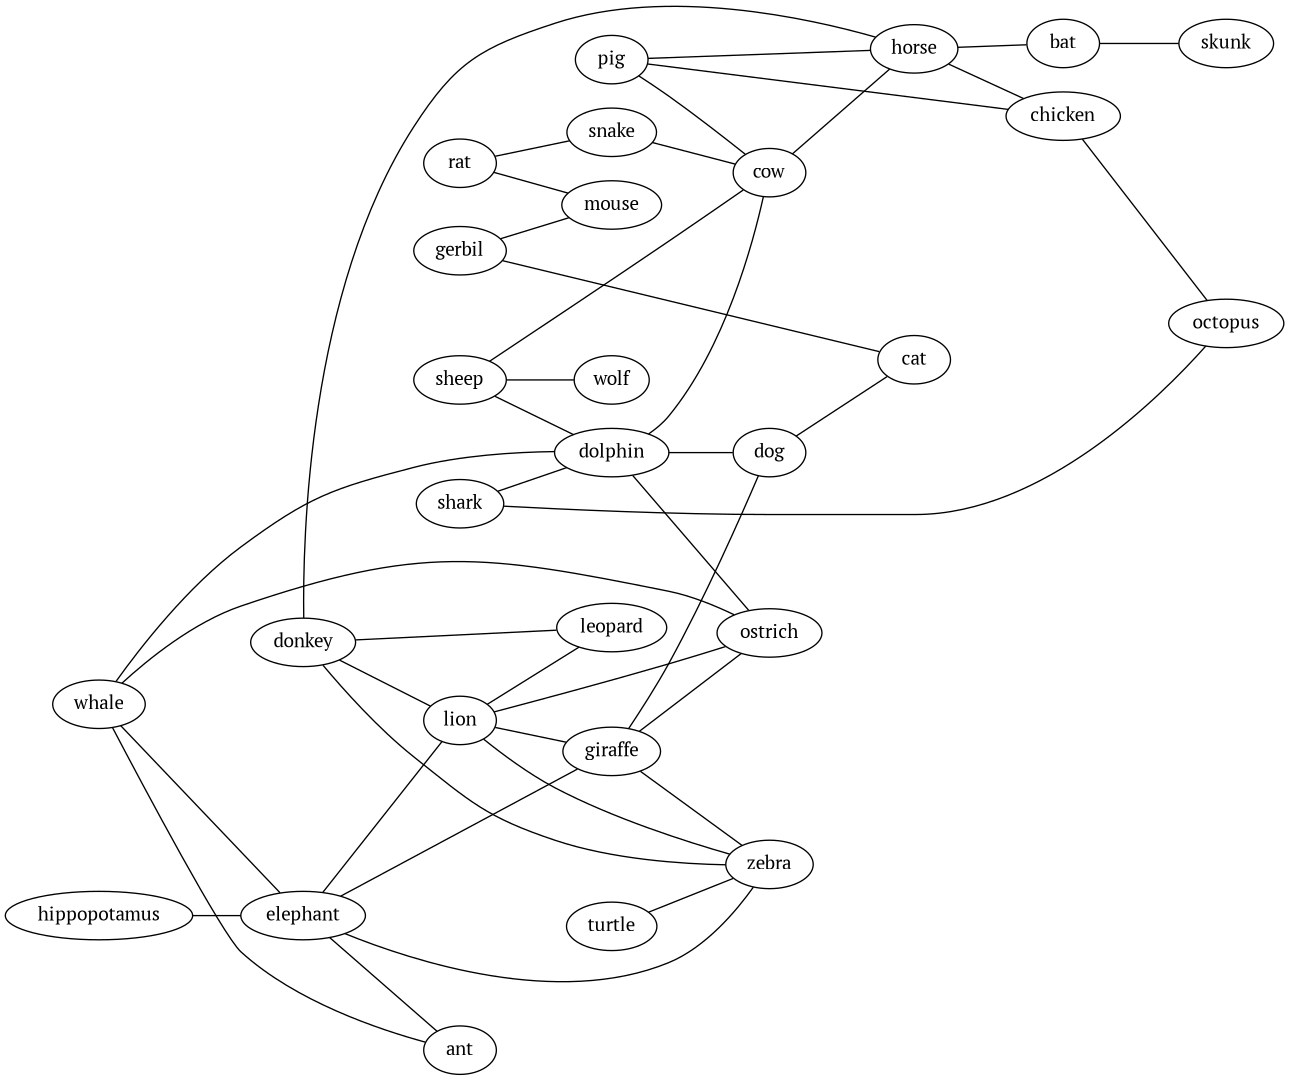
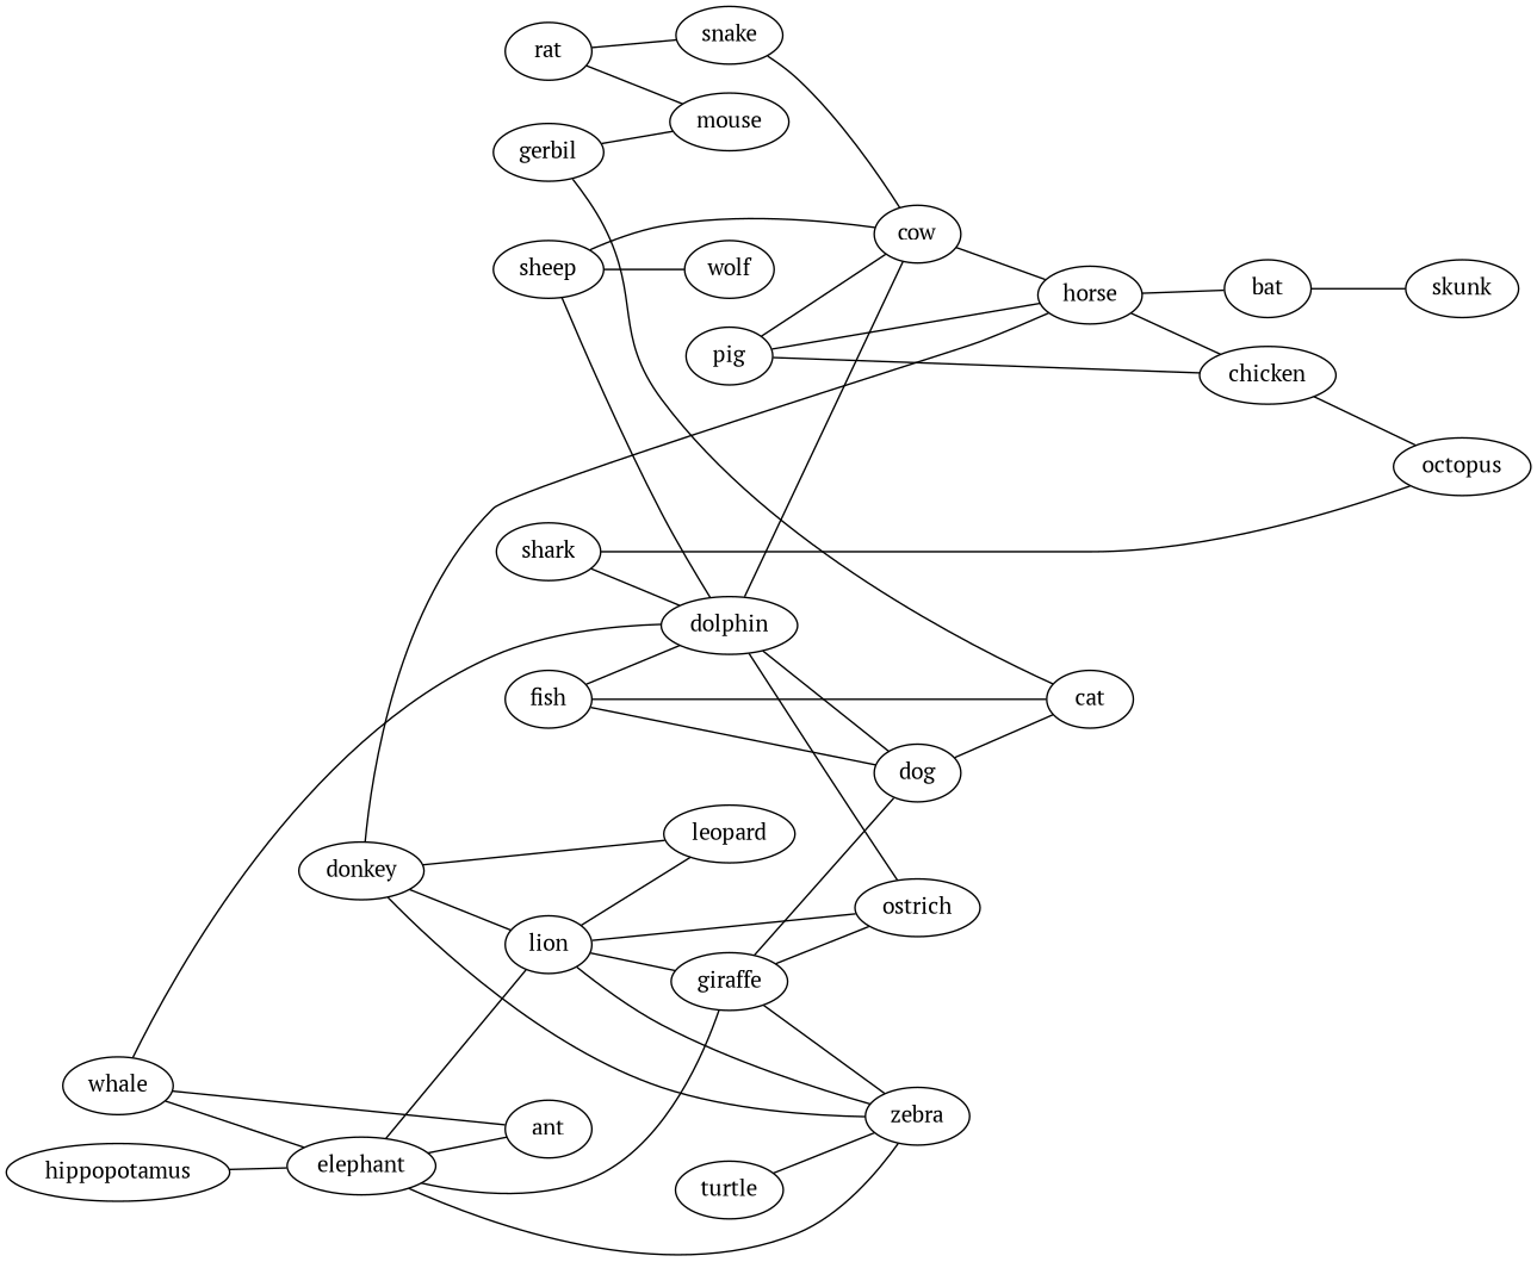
  strict graph {
    fontname="PT Serif"
    rankdir=LR
    node [fontname="PT Serif"]
    edge [fontname="PT Serif" weight=1]
    donkey
    horse
    lion
    leopard
    zebra
    chicken
    bat
    ostrich
    giraffe
    shark
    dolphin
    octopus
    cow
    dog
    pig
    rat
    mouse
    snake
    gerbil
    cat
    whale
    elephant
    ant
    hippopotamus
    sheep
    wolf
    skunk
+   fish
    turtle
    donkey -- horse
    donkey -- lion
    donkey -- leopard
    donkey -- zebra
    horse -- chicken
    horse -- bat
    lion -- leopard
    lion -- zebra
    lion -- ostrich
    lion -- giraffe
    chicken -- octopus
    bat -- skunk
    giraffe -- zebra
    giraffe -- ostrich
    giraffe -- dog
    shark -- dolphin
    shark -- octopus
    dolphin -- ostrich
    dolphin -- cow
    dolphin -- dog
    cow -- horse
    dog -- cat
    pig -- horse
    pig -- chicken
    pig -- cow
    rat -- mouse
    rat -- snake
    snake -- cow
    gerbil -- mouse
    gerbil -- cat
-   whale -- ostrich
    whale -- dolphin
    whale -- elephant
    whale -- ant
    elephant -- lion
    elephant -- zebra
    elephant -- giraffe
    elephant -- ant
    hippopotamus -- elephant
    sheep -- dolphin
    sheep -- cow
    sheep -- wolf
+   fish -- dolphin
+   fish -- dog
+   fish -- cat
    turtle -- zebra
  }
